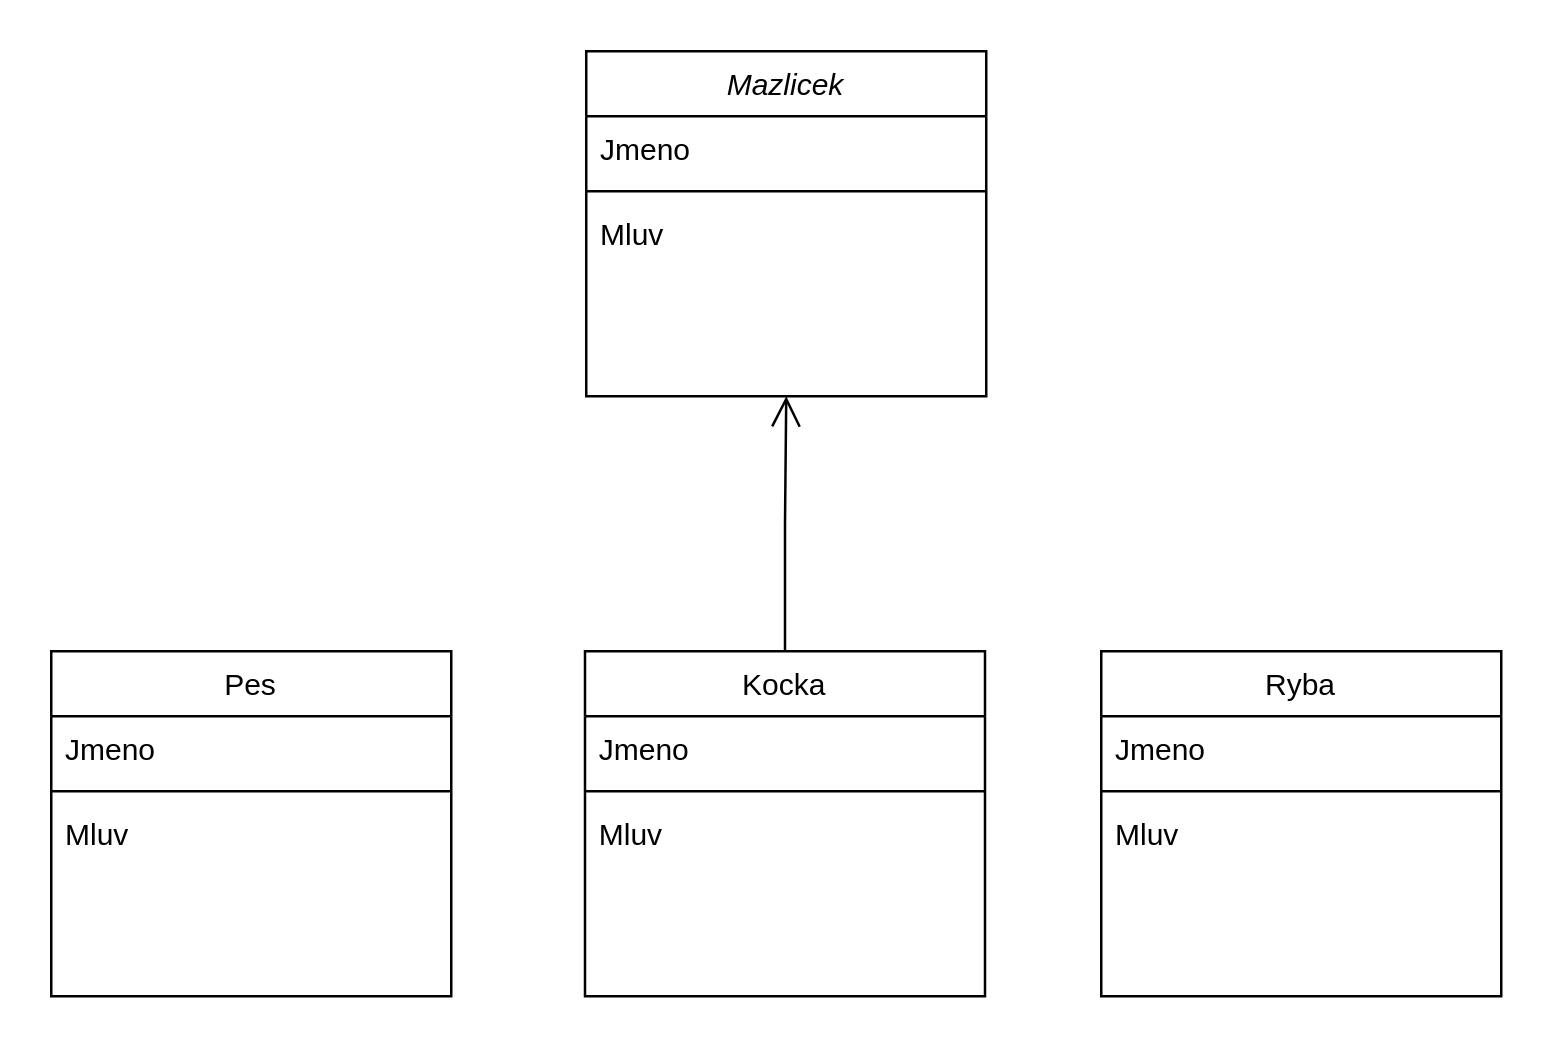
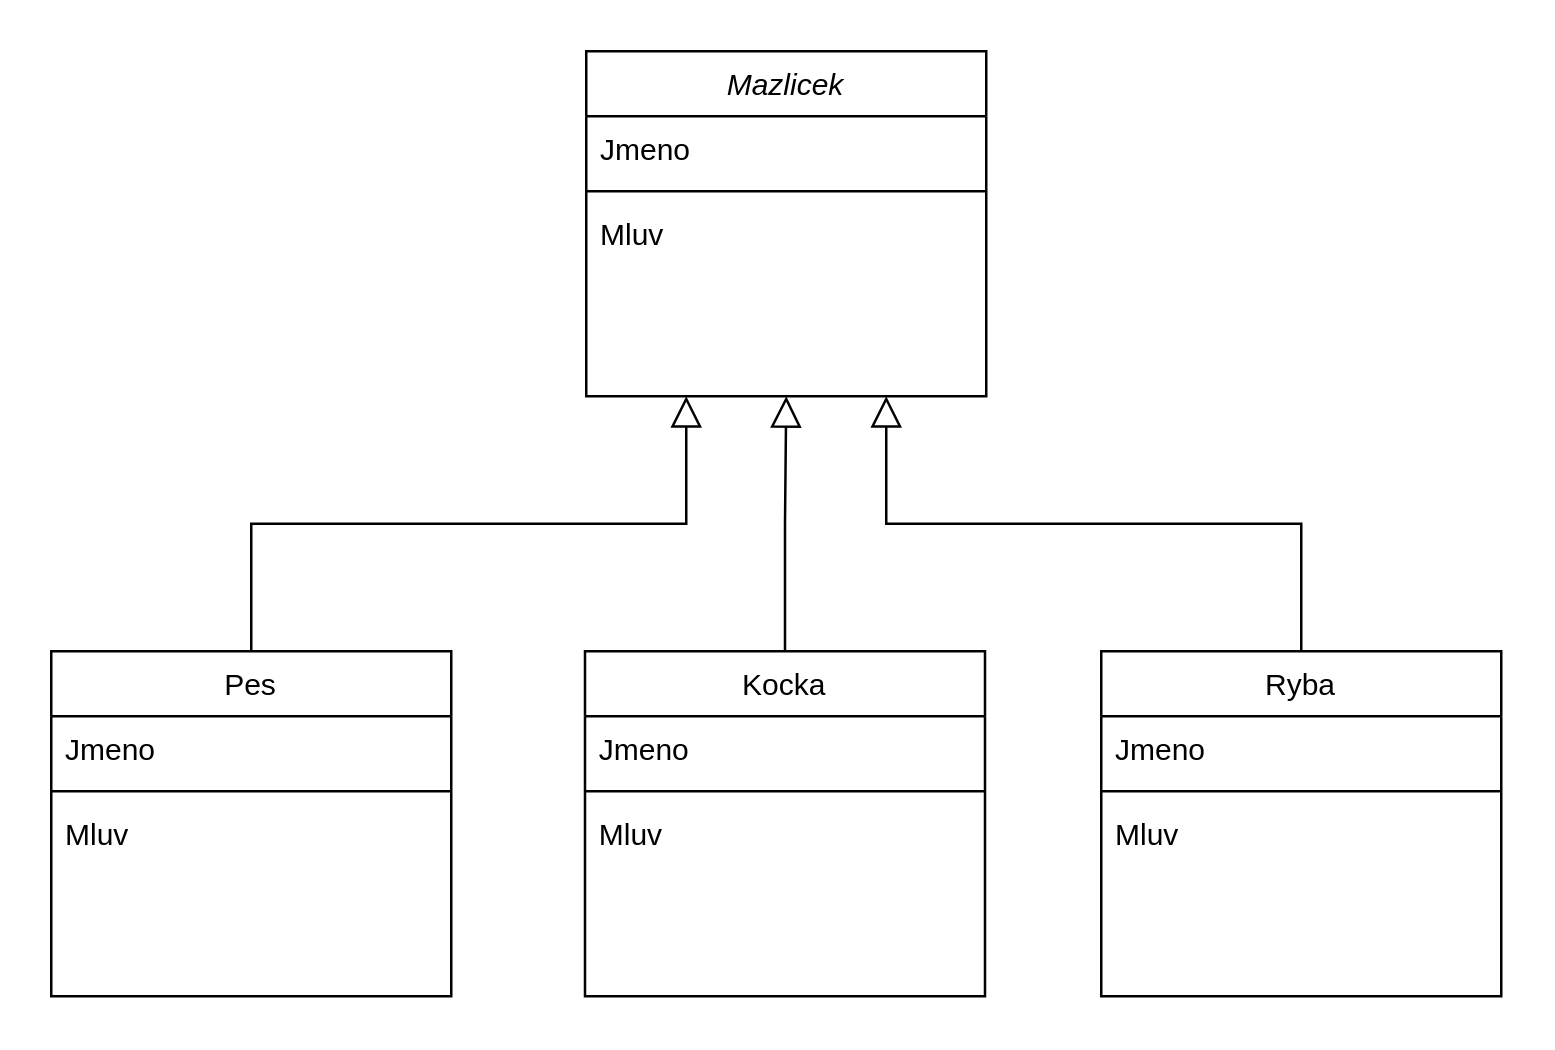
  <mxCell id="0" />
  <mxCell id="1" parent="0" />
  <mxCell id="2" value="Mazlicek" style="swimlane;fontStyle=2;align=center;verticalAlign=top;childLayout=stackLayout;horizontal=1;startSize=26;horizontalStack=0;resizeParent=1;resizeLast=0;collapsible=1;marginBottom=0;rounded=0;shadow=0;strokeWidth=1;" parent="1" vertex="1"><mxGeometry x="234" y="20" width="160" height="138" as="geometry"><mxRectangle x="230" y="140" width="160" height="26" as="alternateBounds" /></mxGeometry></mxCell>
  <mxCell id="3" value="Jmeno" style="text;align=left;verticalAlign=top;spacingLeft=4;spacingRight=4;overflow=hidden;rotatable=0;points=[[0,0.5],[1,0.5]];portConstraint=eastwest;" parent="2" vertex="1"><mxGeometry y="26" width="160" height="26" as="geometry" /></mxCell>
  <mxCell id="4" value="" style="line;html=1;strokeWidth=1;align=left;verticalAlign=middle;spacingTop=-1;spacingLeft=3;spacingRight=3;rotatable=0;labelPosition=right;points=[];portConstraint=eastwest;" parent="2" vertex="1"><mxGeometry y="52" width="160" height="8" as="geometry" /></mxCell>
  <mxCell id="5" value="Mluv&#10;" style="text;align=left;verticalAlign=top;spacingLeft=4;spacingRight=4;overflow=hidden;rotatable=0;points=[[0,0.5],[1,0.5]];portConstraint=eastwest;" parent="2" vertex="1"><mxGeometry y="60" width="160" height="26" as="geometry" /></mxCell>
  <mxCell id="6" value="Pes" style="swimlane;fontStyle=0;align=center;verticalAlign=top;childLayout=stackLayout;horizontal=1;startSize=26;horizontalStack=0;resizeParent=1;resizeLast=0;collapsible=1;marginBottom=0;rounded=0;shadow=0;strokeWidth=1;" parent="1" vertex="1"><mxGeometry x="20" y="260" width="160" height="138" as="geometry"><mxRectangle x="130" y="380" width="160" height="26" as="alternateBounds" /></mxGeometry></mxCell>
  <mxCell id="7" value="Jmeno" style="text;align=left;verticalAlign=top;spacingLeft=4;spacingRight=4;overflow=hidden;rotatable=0;points=[[0,0.5],[1,0.5]];portConstraint=eastwest;rounded=0;shadow=0;html=0;" parent="6" vertex="1"><mxGeometry y="26" width="160" height="26" as="geometry" /></mxCell>
  <mxCell id="8" value="" style="line;html=1;strokeWidth=1;align=left;verticalAlign=middle;spacingTop=-1;spacingLeft=3;spacingRight=3;rotatable=0;labelPosition=right;points=[];portConstraint=eastwest;" parent="6" vertex="1"><mxGeometry y="52" width="160" height="8" as="geometry" /></mxCell>
  <mxCell id="9" value="Mluv" style="text;align=left;verticalAlign=top;spacingLeft=4;spacingRight=4;overflow=hidden;rotatable=0;points=[[0,0.5],[1,0.5]];portConstraint=eastwest;" parent="6" vertex="1"><mxGeometry y="60" width="160" height="26" as="geometry" /></mxCell>
+ <mxCell id="10" value="" style="endArrow=block;endSize=10;endFill=0;shadow=0;strokeWidth=1;rounded=0;edgeStyle=elbowEdgeStyle;elbow=vertical;points=[[0.5,NaN,0,0,0],[0.5,NaN,0,0,0],[0.5,NaN,0,0,0],[0.5,NaN,0,0,0],[0.5,NaN,0,0,0],[0.5,NaN,0,0,0],[0.5,NaN,0,0,0],[0.5,NaN,0,0,0],[0.5,NaN,0,0,0],[0.5,NaN,0,0,0],[0.5,NaN,0,0,0],[0.5,NaN,0,0,0],[0.5,NaN,0,0,0],[0.5,NaN,0,0,0],[0.5,NaN,0,0,0],[0.5,NaN,0,0,0]];entryX=0.25;entryY=1;entryDx=0;entryDy=0;" parent="1" source="6" target="2" edge="1"><mxGeometry width="160" relative="1" as="geometry"><mxPoint x="100" y="103" as="sourcePoint" /><mxPoint x="268" y="160" as="targetPoint" /></mxGeometry></mxCell>
  <mxCell id="11" value="Kocka" style="swimlane;fontStyle=0;align=center;verticalAlign=top;childLayout=stackLayout;horizontal=1;startSize=26;horizontalStack=0;resizeParent=1;resizeLast=0;collapsible=1;marginBottom=0;rounded=0;shadow=0;strokeWidth=1;" vertex="1" parent="1"><mxGeometry x="233.5" y="260" width="160" height="138" as="geometry"><mxRectangle x="130" y="380" width="160" height="26" as="alternateBounds" /></mxGeometry></mxCell>
  <mxCell id="12" value="Jmeno" style="text;align=left;verticalAlign=top;spacingLeft=4;spacingRight=4;overflow=hidden;rotatable=0;points=[[0,0.5],[1,0.5]];portConstraint=eastwest;rounded=0;shadow=0;html=0;" vertex="1" parent="11"><mxGeometry y="26" width="160" height="26" as="geometry" /></mxCell>
  <mxCell id="13" value="" style="line;html=1;strokeWidth=1;align=left;verticalAlign=middle;spacingTop=-1;spacingLeft=3;spacingRight=3;rotatable=0;labelPosition=right;points=[];portConstraint=eastwest;" vertex="1" parent="11"><mxGeometry y="52" width="160" height="8" as="geometry" /></mxCell>
  <mxCell id="14" value="Mluv" style="text;align=left;verticalAlign=top;spacingLeft=4;spacingRight=4;overflow=hidden;rotatable=0;points=[[0,0.5],[1,0.5]];portConstraint=eastwest;" vertex="1" parent="11"><mxGeometry y="60" width="160" height="26" as="geometry" /></mxCell>
  <mxCell id="15" value="Ryba" style="swimlane;fontStyle=0;align=center;verticalAlign=top;childLayout=stackLayout;horizontal=1;startSize=26;horizontalStack=0;resizeParent=1;resizeLast=0;collapsible=1;marginBottom=0;rounded=0;shadow=0;strokeWidth=1;" vertex="1" parent="1"><mxGeometry x="440" y="260" width="160" height="138" as="geometry"><mxRectangle x="130" y="380" width="160" height="26" as="alternateBounds" /></mxGeometry></mxCell>
  <mxCell id="16" value="Jmeno" style="text;align=left;verticalAlign=top;spacingLeft=4;spacingRight=4;overflow=hidden;rotatable=0;points=[[0,0.5],[1,0.5]];portConstraint=eastwest;rounded=0;shadow=0;html=0;" vertex="1" parent="15"><mxGeometry y="26" width="160" height="26" as="geometry" /></mxCell>
  <mxCell id="17" value="" style="line;html=1;strokeWidth=1;align=left;verticalAlign=middle;spacingTop=-1;spacingLeft=3;spacingRight=3;rotatable=0;labelPosition=right;points=[];portConstraint=eastwest;" vertex="1" parent="15"><mxGeometry y="52" width="160" height="8" as="geometry" /></mxCell>
  <mxCell id="18" value="Mluv" style="text;align=left;verticalAlign=top;spacingLeft=4;spacingRight=4;overflow=hidden;rotatable=0;points=[[0,0.5],[1,0.5]];portConstraint=eastwest;" vertex="1" parent="15"><mxGeometry y="60" width="160" height="26" as="geometry" /></mxCell>
- <mxCell id="19" value="" style="endArrow=open;endSize=10;endFill=0;shadow=0;strokeWidth=1;rounded=0;edgeStyle=elbowEdgeStyle;elbow=vertical;points=[[0.5,NaN,0,0,0],[0.5,NaN,0,0,0],[0.5,NaN,0,0,0],[0.5,NaN,0,0,0],[0.5,NaN,0,0,0],[0.5,NaN,0,0,0],[0.5,NaN,0,0,0],[0.5,NaN,0,0,0],[0.5,NaN,0,0,0],[0.5,NaN,0,0,0],[0.5,NaN,0,0,0],[0.5,NaN,0,0,0],[0.5,NaN,0,0,0],[0.5,NaN,0,0,0],[0.5,NaN,0,0,0],[0.5,NaN,0,0,0]];exitX=0.5;exitY=0;exitDx=0;exitDy=0;entryX=0.5;entryY=1;entryDx=0;entryDy=0;" edge="1" parent="1" source="11" target="2"><mxGeometry width="160" relative="1" as="geometry"><mxPoint x="110" y="270" as="sourcePoint" /><mxPoint x="314" y="160" as="targetPoint" /></mxGeometry></mxCell>
+ <mxCell id="19" value="" style="endArrow=block;endSize=10;endFill=0;shadow=0;strokeWidth=1;rounded=0;edgeStyle=elbowEdgeStyle;elbow=vertical;points=[[0.5,NaN,0,0,0],[0.5,NaN,0,0,0],[0.5,NaN,0,0,0],[0.5,NaN,0,0,0],[0.5,NaN,0,0,0],[0.5,NaN,0,0,0],[0.5,NaN,0,0,0],[0.5,NaN,0,0,0],[0.5,NaN,0,0,0],[0.5,NaN,0,0,0],[0.5,NaN,0,0,0],[0.5,NaN,0,0,0],[0.5,NaN,0,0,0],[0.5,NaN,0,0,0],[0.5,NaN,0,0,0],[0.5,NaN,0,0,0]];exitX=0.5;exitY=0;exitDx=0;exitDy=0;entryX=0.5;entryY=1;entryDx=0;entryDy=0;" edge="1" parent="1" source="11" target="2"><mxGeometry width="160" relative="1" as="geometry"><mxPoint x="110" y="270" as="sourcePoint" /><mxPoint x="314" y="160" as="targetPoint" /></mxGeometry></mxCell>
+ <mxCell id="20" value="" style="endArrow=block;endSize=10;endFill=0;shadow=0;strokeWidth=1;rounded=0;edgeStyle=elbowEdgeStyle;elbow=vertical;points=[[0.5,NaN,0,0,0],[0.5,NaN,0,0,0],[0.5,NaN,0,0,0],[0.5,NaN,0,0,0],[0.5,NaN,0,0,0],[0.5,NaN,0,0,0],[0.5,NaN,0,0,0],[0.5,NaN,0,0,0],[0.5,NaN,0,0,0],[0.5,NaN,0,0,0],[0.5,NaN,0,0,0],[0.5,NaN,0,0,0],[0.5,NaN,0,0,0],[0.5,NaN,0,0,0],[0.5,NaN,0,0,0],[0.5,NaN,0,0,0]];exitX=0.5;exitY=0;exitDx=0;exitDy=0;entryX=0.75;entryY=1;entryDx=0;entryDy=0;" edge="1" parent="1" source="15" target="2"><mxGeometry width="160" relative="1" as="geometry"><mxPoint x="120" y="280" as="sourcePoint" /><mxPoint x="360" y="160" as="targetPoint" /></mxGeometry></mxCell>
